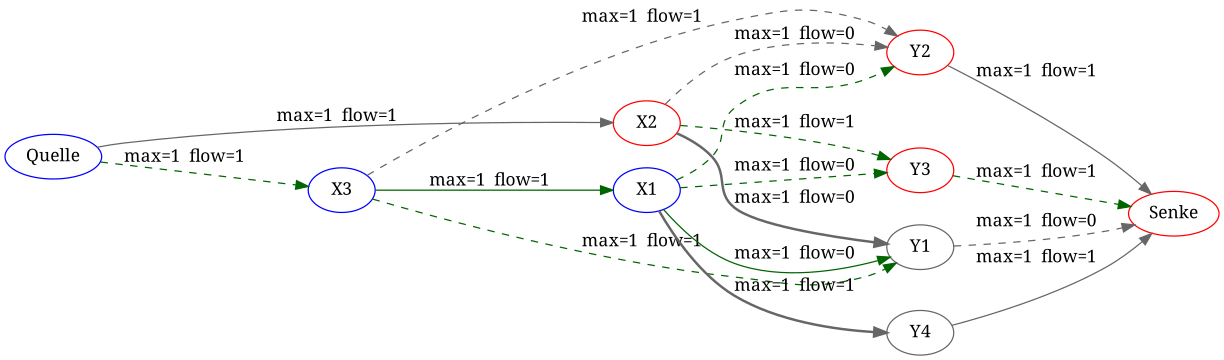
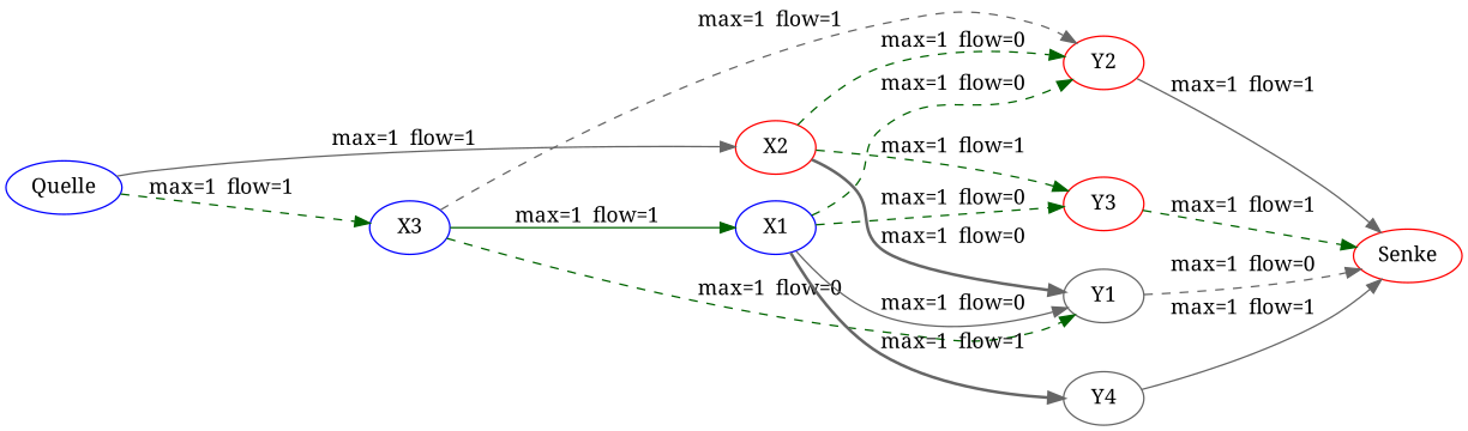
  digraph {
    fontname="Noto Serif"
    rankdir=LR
    node [color=red fontname="Noto Serif"]
    edge [color=gray40 fontname="Noto Serif" style=dashed]
    Quelle [color=blue]
    X2
    X3 [color=blue]
    X1 [color=blue]
    Y1 [color=gray40]
    Y2
    Y3
    Y4 [color=gray40]
    Senke
    Quelle -> X2 [label="max=1  flow=1  " style=solid]
    Quelle -> X3 [color=darkgreen label="max=1  flow=1  "]
    X2 -> Y1 [label="max=1  flow=0  " style=bold]
-   X2 -> Y2 [label="max=1  flow=0  "]
+   X2 -> Y2 [color=darkgreen label="max=1  flow=0  "]
    X2 -> Y3 [color=darkgreen label="max=1  flow=1  "]
    X3 -> X1 [color=darkgreen label="max=1  flow=1  " style=solid]
-   X3 -> Y1 [color=darkgreen label="max=1  flow=1  "]
+   X3 -> Y1 [color=darkgreen label="max=1  flow=0  "]
    X3 -> Y2 [label="max=1  flow=1  "]
-   X1 -> Y1 [color=darkgreen label="max=1  flow=0  " style=solid]
+   X1 -> Y1 [label="max=1  flow=0  " style=solid]
    X1 -> Y2 [color=darkgreen label="max=1  flow=0  "]
    X1 -> Y3 [color=darkgreen label="max=1  flow=0  "]
    X1 -> Y4 [label="max=1  flow=1  " style=bold]
    Y1 -> Senke [label="max=1  flow=0  "]
    Y2 -> Senke [label="max=1  flow=1  " style=solid]
    Y3 -> Senke [color=darkgreen label="max=1  flow=1  "]
    Y4 -> Senke [label="max=1  flow=1  " style=solid]
  }
